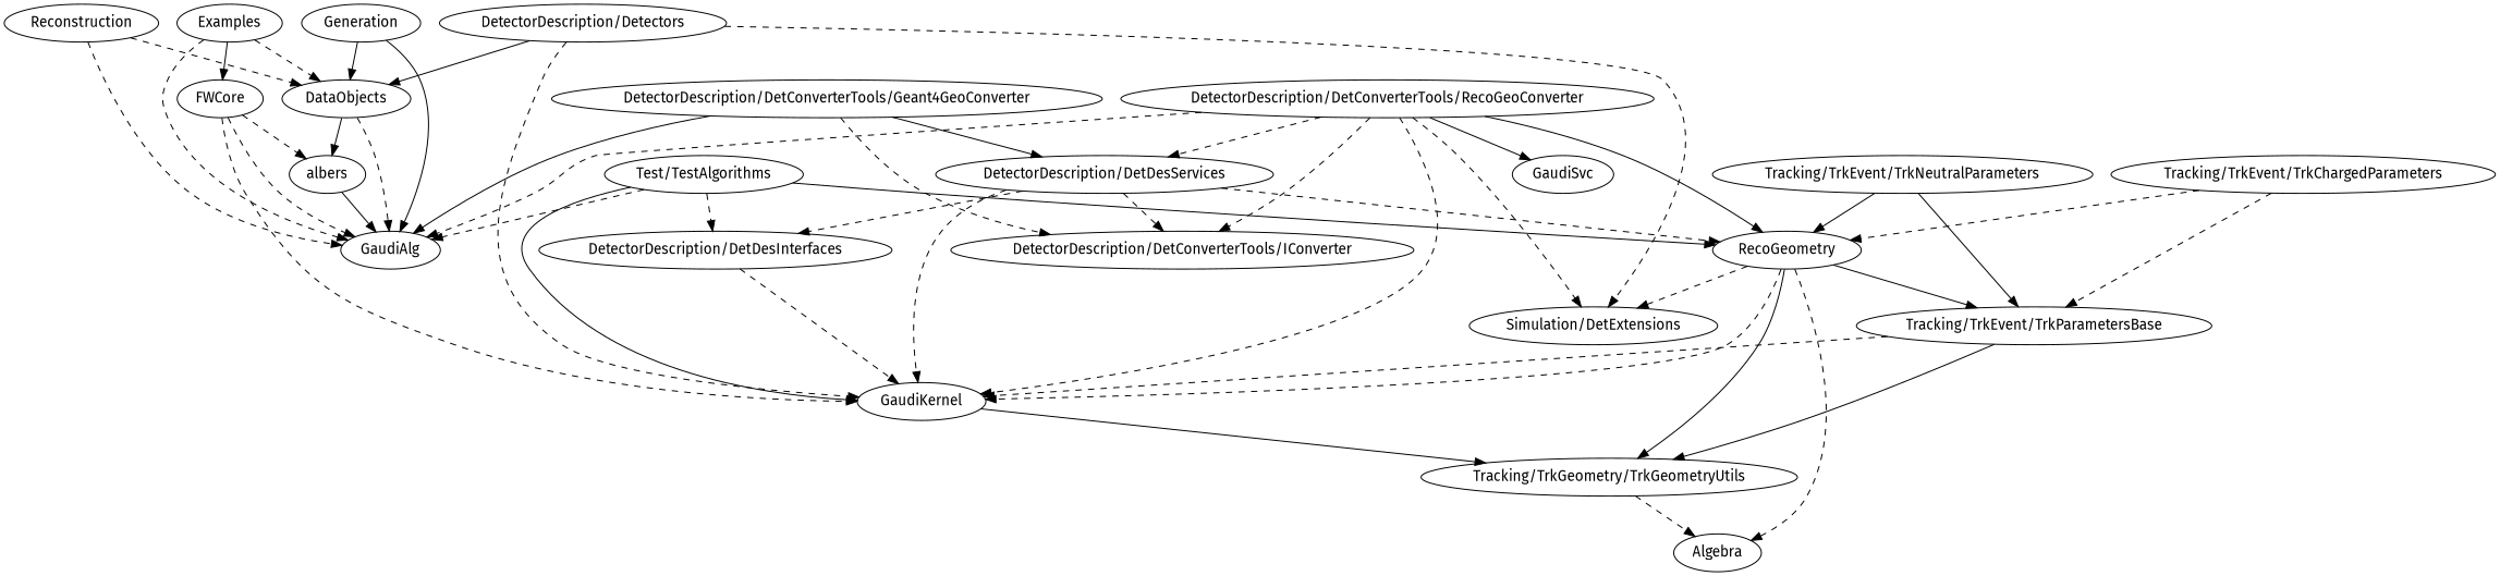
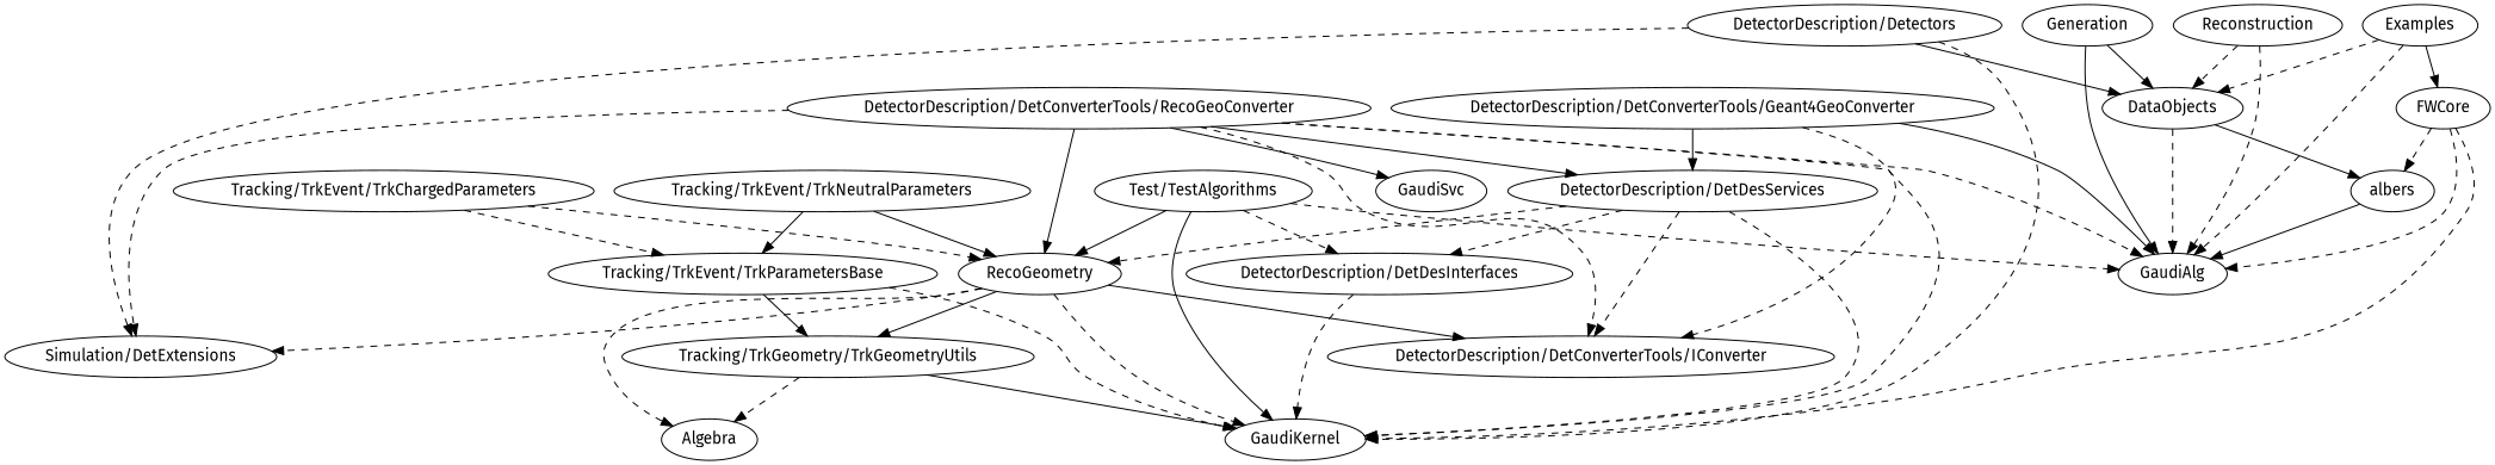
  digraph {
    fontname="Fira Sans"
    node [fontname="Fira Sans"]
    edge [fontname="Fira Sans" style=dashed]
    albers
    GaudiAlg
    DataObjects
    "DetectorDescription/DetDesInterfaces"
    GaudiKernel
    "Tracking/TrkGeometry/TrkGeometryUtils"
    Algebra
    "Tracking/TrkEvent/TrkParametersBase"
    RecoGeometry
    n10 [label="Simulation/DetExtensions"]
    "DetectorDescription/DetDesServices"
    "DetectorDescription/DetConverterTools/IConverter"
    "DetectorDescription/Detectors"
    "DetectorDescription/DetConverterTools/Geant4GeoConverter"
    "DetectorDescription/DetConverterTools/RecoGeoConverter"
    GaudiSvc
    FWCore
    Examples
    Generation
    Reconstruction
    "Test/TestAlgorithms"
    "Tracking/TrkEvent/TrkChargedParameters"
    "Tracking/TrkEvent/TrkNeutralParameters"
    albers -> GaudiAlg [style=solid]
    DataObjects -> albers [style=solid]
    DataObjects -> GaudiAlg
    "DetectorDescription/DetDesInterfaces" -> GaudiKernel
-   GaudiKernel -> "Tracking/TrkGeometry/TrkGeometryUtils" [style=solid]
+   "Tracking/TrkGeometry/TrkGeometryUtils" -> GaudiKernel [style=solid]
    "Tracking/TrkGeometry/TrkGeometryUtils" -> Algebra
    "Tracking/TrkEvent/TrkParametersBase" -> GaudiKernel
    "Tracking/TrkEvent/TrkParametersBase" -> "Tracking/TrkGeometry/TrkGeometryUtils" [style=solid]
    RecoGeometry -> GaudiKernel
    RecoGeometry -> "Tracking/TrkGeometry/TrkGeometryUtils" [style=solid]
    RecoGeometry -> Algebra
-   RecoGeometry -> "Tracking/TrkEvent/TrkParametersBase" [style=solid]
+   RecoGeometry -> "DetectorDescription/DetConverterTools/IConverter" [style=solid]
    RecoGeometry -> n10
    "DetectorDescription/DetDesServices" -> "DetectorDescription/DetDesInterfaces"
    "DetectorDescription/DetDesServices" -> GaudiKernel
    "DetectorDescription/DetDesServices" -> RecoGeometry
    "DetectorDescription/DetDesServices" -> "DetectorDescription/DetConverterTools/IConverter"
    "DetectorDescription/Detectors" -> DataObjects [style=solid]
    "DetectorDescription/Detectors" -> GaudiKernel
    "DetectorDescription/Detectors" -> n10
    "DetectorDescription/DetConverterTools/Geant4GeoConverter" -> GaudiAlg [style=solid]
    "DetectorDescription/DetConverterTools/Geant4GeoConverter" -> "DetectorDescription/DetDesServices" [style=solid]
    "DetectorDescription/DetConverterTools/Geant4GeoConverter" -> "DetectorDescription/DetConverterTools/IConverter"
    "DetectorDescription/DetConverterTools/RecoGeoConverter" -> GaudiAlg
    "DetectorDescription/DetConverterTools/RecoGeoConverter" -> GaudiKernel
    "DetectorDescription/DetConverterTools/RecoGeoConverter" -> RecoGeometry [style=solid]
    "DetectorDescription/DetConverterTools/RecoGeoConverter" -> n10
-   "DetectorDescription/DetConverterTools/RecoGeoConverter" -> "DetectorDescription/DetDesServices"
+   "DetectorDescription/DetConverterTools/RecoGeoConverter" -> "DetectorDescription/DetDesServices" [style=solid]
    "DetectorDescription/DetConverterTools/RecoGeoConverter" -> "DetectorDescription/DetConverterTools/IConverter"
    "DetectorDescription/DetConverterTools/RecoGeoConverter" -> GaudiSvc [style=solid]
    FWCore -> albers
    FWCore -> GaudiAlg
    FWCore -> GaudiKernel
    Examples -> GaudiAlg
    Examples -> DataObjects
    Examples -> FWCore [style=solid]
    Generation -> GaudiAlg [style=solid]
    Generation -> DataObjects [style=solid]
    Reconstruction -> GaudiAlg
    Reconstruction -> DataObjects
    "Test/TestAlgorithms" -> GaudiAlg
    "Test/TestAlgorithms" -> "DetectorDescription/DetDesInterfaces"
    "Test/TestAlgorithms" -> GaudiKernel [style=solid]
    "Test/TestAlgorithms" -> RecoGeometry [style=solid]
    "Tracking/TrkEvent/TrkChargedParameters" -> "Tracking/TrkEvent/TrkParametersBase"
    "Tracking/TrkEvent/TrkChargedParameters" -> RecoGeometry
    "Tracking/TrkEvent/TrkNeutralParameters" -> "Tracking/TrkEvent/TrkParametersBase" [style=solid]
    "Tracking/TrkEvent/TrkNeutralParameters" -> RecoGeometry [style=solid]
  }
